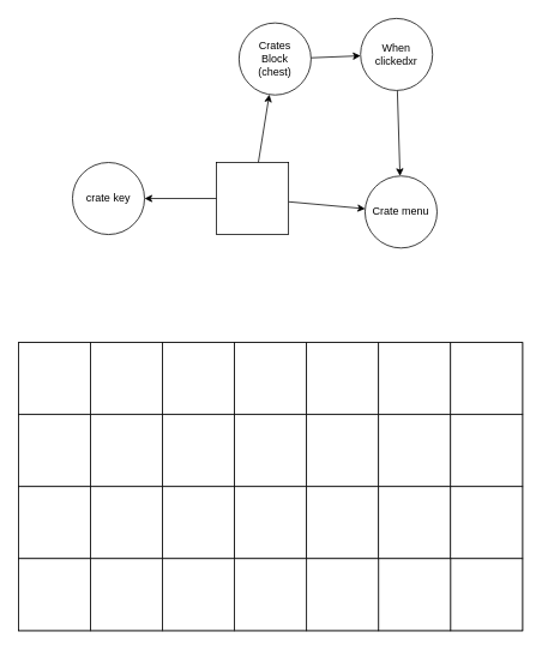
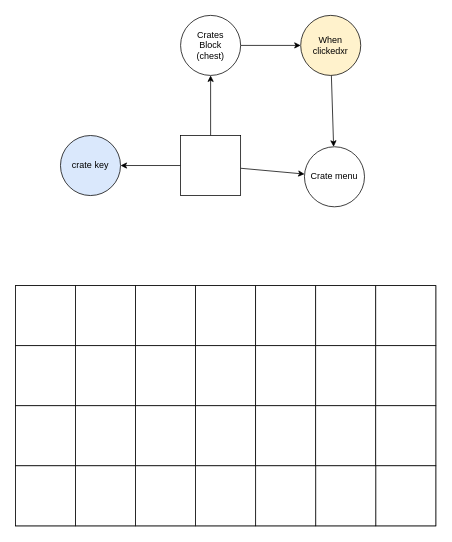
  <mxCell id="0" />
  <mxCell id="1" parent="0" />
  <mxCell id="2" value="" style="edgeStyle=none;html=1;" edge="1" parent="1" source="5" target="6"><mxGeometry relative="1" as="geometry" /></mxCell>
  <mxCell id="3" value="" style="edgeStyle=none;html=1;" edge="1" parent="1" source="5" target="8"><mxGeometry relative="1" as="geometry" /></mxCell>
  <mxCell id="4" value="" style="edgeStyle=none;html=1;" edge="1" parent="1" source="5" target="9"><mxGeometry relative="1" as="geometry" /></mxCell>
  <mxCell id="5" value="" style="whiteSpace=wrap;html=1;aspect=fixed;" vertex="1" parent="1"><mxGeometry x="240" y="180" width="80" height="80" as="geometry" /></mxCell>
- <mxCell id="6" value="crate key" style="ellipse;whiteSpace=wrap;html=1;" vertex="1" parent="1"><mxGeometry x="80" y="180" width="80" height="80" as="geometry" /></mxCell>
+ <mxCell id="6" value="crate key" style="ellipse;whiteSpace=wrap;html=1;fillColor=#dae8fc;" vertex="1" parent="1"><mxGeometry x="80" y="180" width="80" height="80" as="geometry" /></mxCell>
  <mxCell id="7" value="" style="edgeStyle=none;html=1;" edge="1" parent="1" source="8" target="11"><mxGeometry relative="1" as="geometry" /></mxCell>
- <mxCell id="8" value="Crates&lt;div&gt;Block&lt;br&gt;(chest)&lt;/div&gt;" style="ellipse;whiteSpace=wrap;html=1;" vertex="1" parent="1"><mxGeometry x="265" y="25" width="80" height="80" as="geometry" /></mxCell>
+ <mxCell id="8" value="Crates&lt;div&gt;Block&lt;br&gt;(chest)&lt;/div&gt;" style="ellipse;whiteSpace=wrap;html=1;" vertex="1" parent="1"><mxGeometry x="240" y="20" width="80" height="80" as="geometry" /></mxCell>
  <mxCell id="9" value="Crate menu" style="ellipse;whiteSpace=wrap;html=1;" vertex="1" parent="1"><mxGeometry x="405" y="195" width="80" height="80" as="geometry" /></mxCell>
  <mxCell id="10" style="edgeStyle=none;html=1;" edge="1" parent="1" source="11" target="9"><mxGeometry relative="1" as="geometry" /></mxCell>
- <mxCell id="11" value="When clickedxr" style="ellipse;whiteSpace=wrap;html=1;" vertex="1" parent="1"><mxGeometry x="400" y="20" width="80" height="80" as="geometry" /></mxCell>
+ <mxCell id="11" value="When clickedxr" style="ellipse;whiteSpace=wrap;html=1;fillColor=#fff2cc;" vertex="1" parent="1"><mxGeometry x="400" y="20" width="80" height="80" as="geometry" /></mxCell>
  <mxCell id="12" value="" style="rounded=0;whiteSpace=wrap;html=1;" vertex="1" parent="1"><mxGeometry x="20" y="380" width="560" height="320" as="geometry" /></mxCell>
  <mxCell id="13" value="" style="whiteSpace=wrap;html=1;aspect=fixed;" vertex="1" parent="1"><mxGeometry x="20" y="380" width="80" height="80" as="geometry" /></mxCell>
  <mxCell id="14" value="" style="whiteSpace=wrap;html=1;aspect=fixed;" vertex="1" parent="1"><mxGeometry x="100" y="380" width="80" height="80" as="geometry" /></mxCell>
  <mxCell id="15" value="" style="whiteSpace=wrap;html=1;aspect=fixed;" vertex="1" parent="1"><mxGeometry x="180" y="380" width="80" height="80" as="geometry" /></mxCell>
  <mxCell id="16" value="" style="whiteSpace=wrap;html=1;aspect=fixed;" vertex="1" parent="1"><mxGeometry x="260" y="380" width="80" height="80" as="geometry" /></mxCell>
  <mxCell id="17" value="" style="whiteSpace=wrap;html=1;aspect=fixed;" vertex="1" parent="1"><mxGeometry x="340" y="380" width="80" height="80" as="geometry" /></mxCell>
  <mxCell id="18" value="" style="whiteSpace=wrap;html=1;aspect=fixed;" vertex="1" parent="1"><mxGeometry x="420" y="380" width="80" height="80" as="geometry" /></mxCell>
  <mxCell id="19" value="" style="whiteSpace=wrap;html=1;aspect=fixed;" vertex="1" parent="1"><mxGeometry x="500" y="380" width="80" height="80" as="geometry" /></mxCell>
  <mxCell id="20" value="" style="whiteSpace=wrap;html=1;aspect=fixed;" vertex="1" parent="1"><mxGeometry x="20" y="460" width="80" height="80" as="geometry" /></mxCell>
  <mxCell id="21" value="" style="whiteSpace=wrap;html=1;aspect=fixed;" vertex="1" parent="1"><mxGeometry x="100" y="460" width="80" height="80" as="geometry" /></mxCell>
  <mxCell id="22" value="" style="whiteSpace=wrap;html=1;aspect=fixed;" vertex="1" parent="1"><mxGeometry x="180" y="460" width="80" height="80" as="geometry" /></mxCell>
  <mxCell id="23" value="" style="whiteSpace=wrap;html=1;aspect=fixed;" vertex="1" parent="1"><mxGeometry x="260" y="460" width="80" height="80" as="geometry" /></mxCell>
  <mxCell id="24" value="" style="whiteSpace=wrap;html=1;aspect=fixed;" vertex="1" parent="1"><mxGeometry x="340" y="460" width="80" height="80" as="geometry" /></mxCell>
  <mxCell id="25" value="" style="whiteSpace=wrap;html=1;aspect=fixed;" vertex="1" parent="1"><mxGeometry x="420" y="460" width="80" height="80" as="geometry" /></mxCell>
  <mxCell id="26" value="" style="whiteSpace=wrap;html=1;aspect=fixed;" vertex="1" parent="1"><mxGeometry x="500" y="460" width="80" height="80" as="geometry" /></mxCell>
  <mxCell id="27" value="" style="whiteSpace=wrap;html=1;aspect=fixed;" vertex="1" parent="1"><mxGeometry x="20" y="540" width="80" height="80" as="geometry" /></mxCell>
  <mxCell id="28" value="" style="whiteSpace=wrap;html=1;aspect=fixed;" vertex="1" parent="1"><mxGeometry x="100" y="540" width="80" height="80" as="geometry" /></mxCell>
  <mxCell id="29" value="" style="whiteSpace=wrap;html=1;aspect=fixed;" vertex="1" parent="1"><mxGeometry x="180" y="540" width="80" height="80" as="geometry" /></mxCell>
  <mxCell id="30" value="" style="whiteSpace=wrap;html=1;aspect=fixed;" vertex="1" parent="1"><mxGeometry x="260" y="540" width="80" height="80" as="geometry" /></mxCell>
  <mxCell id="31" value="" style="whiteSpace=wrap;html=1;aspect=fixed;" vertex="1" parent="1"><mxGeometry x="340" y="540" width="80" height="80" as="geometry" /></mxCell>
  <mxCell id="32" value="" style="whiteSpace=wrap;html=1;aspect=fixed;" vertex="1" parent="1"><mxGeometry x="420" y="540" width="80" height="80" as="geometry" /></mxCell>
  <mxCell id="33" value="" style="whiteSpace=wrap;html=1;aspect=fixed;" vertex="1" parent="1"><mxGeometry x="500" y="540" width="80" height="80" as="geometry" /></mxCell>
  <mxCell id="34" value="" style="whiteSpace=wrap;html=1;aspect=fixed;" vertex="1" parent="1"><mxGeometry x="500" y="620" width="80" height="80" as="geometry" /></mxCell>
  <mxCell id="35" value="" style="whiteSpace=wrap;html=1;aspect=fixed;" vertex="1" parent="1"><mxGeometry x="420" y="620" width="80" height="80" as="geometry" /></mxCell>
  <mxCell id="36" value="" style="whiteSpace=wrap;html=1;aspect=fixed;" vertex="1" parent="1"><mxGeometry x="340" y="620" width="80" height="80" as="geometry" /></mxCell>
  <mxCell id="37" value="" style="whiteSpace=wrap;html=1;aspect=fixed;" vertex="1" parent="1"><mxGeometry x="260" y="620" width="80" height="80" as="geometry" /></mxCell>
  <mxCell id="38" value="" style="whiteSpace=wrap;html=1;aspect=fixed;" vertex="1" parent="1"><mxGeometry x="180" y="620" width="80" height="80" as="geometry" /></mxCell>
  <mxCell id="39" value="" style="whiteSpace=wrap;html=1;aspect=fixed;" vertex="1" parent="1"><mxGeometry x="100" y="620" width="80" height="80" as="geometry" /></mxCell>
  <mxCell id="40" value="" style="whiteSpace=wrap;html=1;aspect=fixed;" vertex="1" parent="1"><mxGeometry x="20" y="620" width="80" height="80" as="geometry" /></mxCell>
